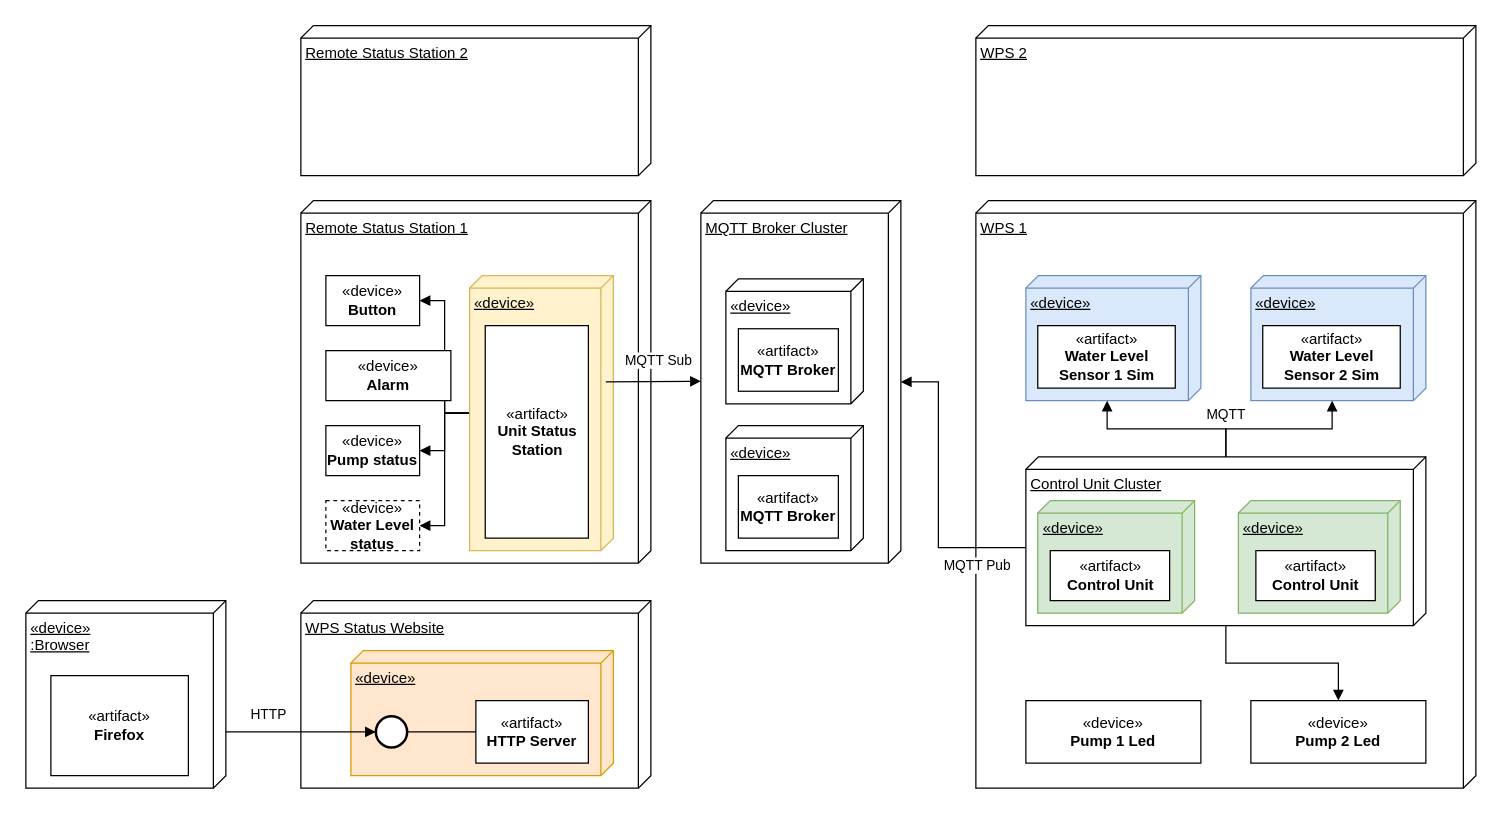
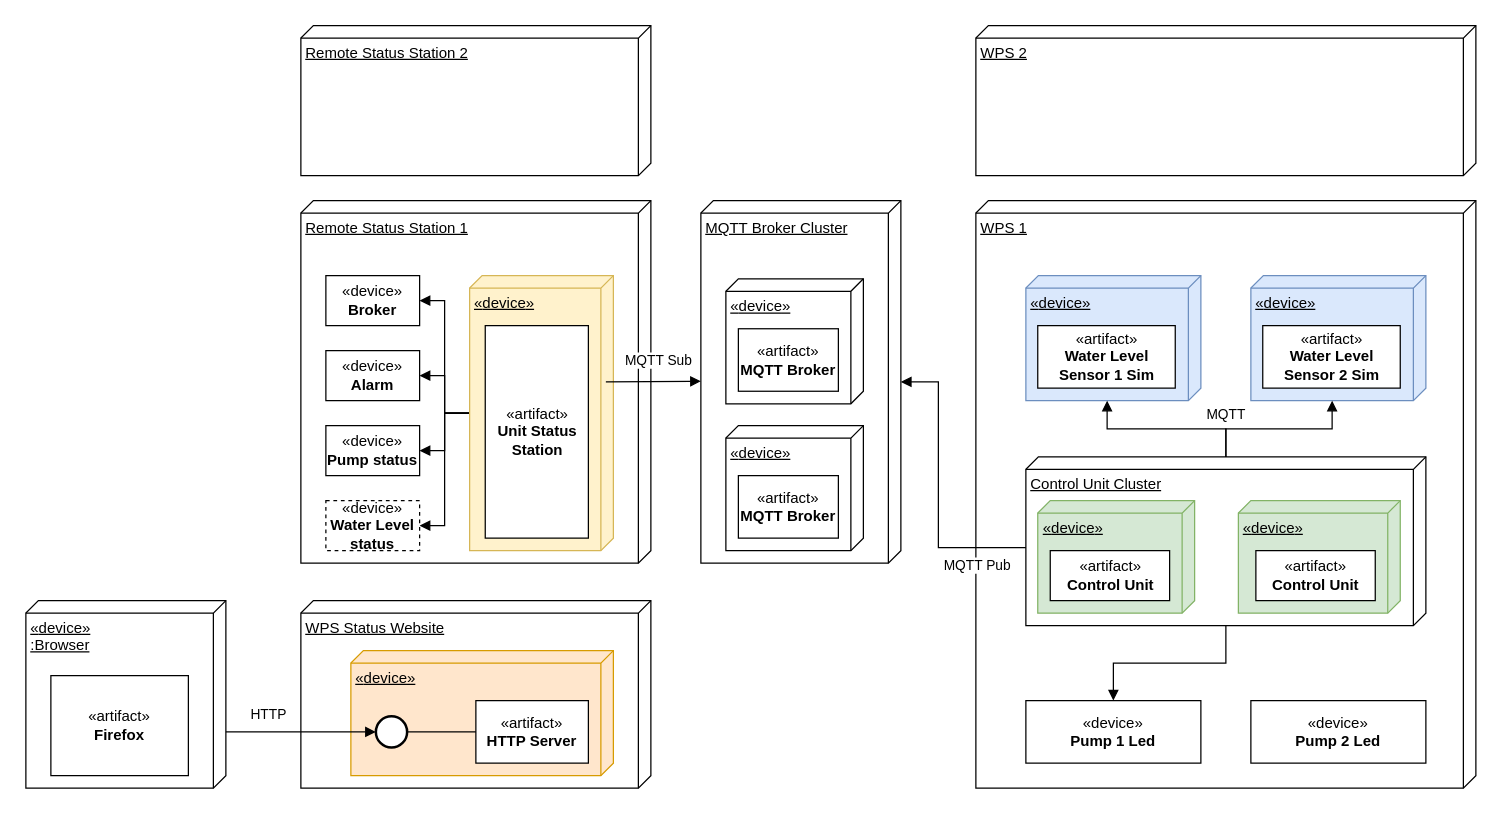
  <mxCell id="0" />
  <mxCell id="1" parent="0" />
  <mxCell id="2" value="MQTT Broker Cluster" style="verticalAlign=top;align=left;spacingTop=8;spacingLeft=2;spacingRight=12;shape=cube;size=10;direction=south;fontStyle=4;html=1;whiteSpace=wrap;" vertex="1" parent="1"><mxGeometry x="560" y="160" width="160" height="290" as="geometry" /></mxCell>
  <mxCell id="3" value="Remote Status Station 1" style="verticalAlign=top;align=left;spacingTop=8;spacingLeft=2;spacingRight=12;shape=cube;size=10;direction=south;fontStyle=4;html=1;whiteSpace=wrap;" parent="1" vertex="1"><mxGeometry x="240" y="160" width="280" height="290" as="geometry" /></mxCell>
  <mxCell id="4" value="WPS 1" style="verticalAlign=top;align=left;spacingTop=8;spacingLeft=2;spacingRight=12;shape=cube;size=10;direction=south;fontStyle=4;html=1;whiteSpace=wrap;" parent="1" vertex="1"><mxGeometry x="780" y="160" width="400" height="470" as="geometry" /></mxCell>
- <mxCell id="6" style="edgeStyle=orthogonalEdgeStyle;rounded=0;orthogonalLoop=1;jettySize=auto;html=1;endArrow=block;endFill=1;" parent="1" source="7" target="13" edge="1"><mxGeometry relative="1" as="geometry" /></mxCell>
+ <mxCell id="5" style="edgeStyle=orthogonalEdgeStyle;rounded=0;orthogonalLoop=1;jettySize=auto;html=1;endArrow=block;endFill=1;" parent="1" source="7" target="12" edge="1"><mxGeometry relative="1" as="geometry" /></mxCell>
  <mxCell id="7" value="Control Unit Cluster" style="verticalAlign=top;align=left;spacingTop=8;spacingLeft=2;spacingRight=12;shape=cube;size=10;direction=south;fontStyle=4;html=1;whiteSpace=wrap;" parent="1" vertex="1"><mxGeometry x="820" y="365" width="320" height="135" as="geometry" /></mxCell>
  <mxCell id="8" value="«&lt;span style=&quot;background-color: initial;&quot;&gt;device&lt;/span&gt;»" style="verticalAlign=top;align=left;spacingTop=8;spacingLeft=2;spacingRight=12;shape=cube;size=10;direction=south;fontStyle=4;html=1;whiteSpace=wrap;fillColor=#dae8fc;strokeColor=#6c8ebf;" parent="1" vertex="1"><mxGeometry x="820" y="220" width="140" height="100" as="geometry" /></mxCell>
  <mxCell id="9" value="«artifact»&lt;br&gt;&lt;b&gt;Water Level Sensor 1 Sim&lt;/b&gt;" style="html=1;whiteSpace=wrap;" parent="1" vertex="1"><mxGeometry x="829.5" y="260" width="110" height="50" as="geometry" /></mxCell>
  <mxCell id="10" value="«&lt;span style=&quot;background-color: initial;&quot;&gt;device&lt;/span&gt;»" style="verticalAlign=top;align=left;spacingTop=8;spacingLeft=2;spacingRight=12;shape=cube;size=10;direction=south;fontStyle=4;html=1;whiteSpace=wrap;fillColor=#dae8fc;strokeColor=#6c8ebf;" parent="1" vertex="1"><mxGeometry x="1000" y="220" width="140" height="100" as="geometry" /></mxCell>
  <mxCell id="11" value="«artifact»&lt;br&gt;&lt;b&gt;Water Level Sensor 2 Sim&lt;/b&gt;" style="html=1;whiteSpace=wrap;" parent="1" vertex="1"><mxGeometry x="1009.5" y="260" width="110" height="50" as="geometry" /></mxCell>
  <mxCell id="12" value="«device»&lt;br&gt;&lt;b&gt;Pump 1 Led&lt;/b&gt;" style="html=1;whiteSpace=wrap;" parent="1" vertex="1"><mxGeometry x="820" y="560" width="140" height="50" as="geometry" /></mxCell>
  <mxCell id="13" value="«device»&lt;br&gt;&lt;b&gt;Pump 2 Led&lt;/b&gt;" style="html=1;whiteSpace=wrap;" parent="1" vertex="1"><mxGeometry x="1000" y="560" width="140" height="50" as="geometry" /></mxCell>
  <mxCell id="14" value="WPS 2" style="verticalAlign=top;align=left;spacingTop=8;spacingLeft=2;spacingRight=12;shape=cube;size=10;direction=south;fontStyle=4;html=1;whiteSpace=wrap;" parent="1" vertex="1"><mxGeometry x="780" y="20" width="400" height="120" as="geometry" /></mxCell>
  <mxCell id="15" style="edgeStyle=orthogonalEdgeStyle;rounded=0;orthogonalLoop=1;jettySize=auto;html=1;entryX=0;entryY=0;entryDx=100;entryDy=75;entryPerimeter=0;endArrow=block;endFill=1;" parent="1" source="7" target="8" edge="1"><mxGeometry relative="1" as="geometry" /></mxCell>
  <mxCell id="16" value="MQTT" style="edgeLabel;html=1;align=center;verticalAlign=middle;resizable=0;points=[];labelBackgroundColor=none;" parent="15" vertex="1" connectable="0"><mxGeometry x="-0.345" y="2" relative="1" as="geometry"><mxPoint x="23" y="-14" as="offset" /></mxGeometry></mxCell>
  <mxCell id="17" style="edgeStyle=orthogonalEdgeStyle;rounded=0;orthogonalLoop=1;jettySize=auto;html=1;entryX=0;entryY=0;entryDx=100;entryDy=75;entryPerimeter=0;endArrow=block;endFill=1;" parent="1" source="7" target="10" edge="1"><mxGeometry relative="1" as="geometry" /></mxCell>
  <mxCell id="18" style="edgeStyle=orthogonalEdgeStyle;rounded=0;orthogonalLoop=1;jettySize=auto;html=1;entryX=1;entryY=0.5;entryDx=0;entryDy=0;endArrow=block;endFill=1;" parent="1" source="22" target="27" edge="1"><mxGeometry relative="1" as="geometry"><Array as="points"><mxPoint x="355" y="330" /><mxPoint x="355" y="240" /></Array></mxGeometry></mxCell>
  <mxCell id="19" style="edgeStyle=orthogonalEdgeStyle;rounded=0;orthogonalLoop=1;jettySize=auto;html=1;entryX=1;entryY=0.5;entryDx=0;entryDy=0;endArrow=block;endFill=1;" parent="1" source="22" target="26" edge="1"><mxGeometry relative="1" as="geometry" /></mxCell>
  <mxCell id="20" style="edgeStyle=orthogonalEdgeStyle;rounded=0;orthogonalLoop=1;jettySize=auto;html=1;entryX=1;entryY=0.5;entryDx=0;entryDy=0;endArrow=block;endFill=1;" parent="1" source="22" target="25" edge="1"><mxGeometry relative="1" as="geometry" /></mxCell>
  <mxCell id="21" style="edgeStyle=orthogonalEdgeStyle;rounded=0;orthogonalLoop=1;jettySize=auto;html=1;entryX=1;entryY=0.5;entryDx=0;entryDy=0;endArrow=block;endFill=1;" parent="1" source="22" target="24" edge="1"><mxGeometry relative="1" as="geometry" /></mxCell>
  <mxCell id="22" value="«&lt;span style=&quot;background-color: initial;&quot;&gt;device&lt;/span&gt;»" style="verticalAlign=top;align=left;spacingTop=8;spacingLeft=2;spacingRight=12;shape=cube;size=10;direction=south;fontStyle=4;html=1;whiteSpace=wrap;fillColor=#fff2cc;strokeColor=#d6b656;" parent="1" vertex="1"><mxGeometry x="375" y="220" width="115" height="220" as="geometry" /></mxCell>
  <mxCell id="23" value="«artifact»&lt;br&gt;&lt;b&gt;Unit Status &lt;br&gt;Station&lt;br&gt;&lt;/b&gt;" style="html=1;whiteSpace=wrap;" parent="1" vertex="1"><mxGeometry x="387.5" y="260" width="82.5" height="170" as="geometry" /></mxCell>
  <mxCell id="24" value="«device»&lt;br&gt;&lt;b&gt;Water Level status&lt;/b&gt;" style="html=1;whiteSpace=wrap;dashed=1;" parent="1" vertex="1"><mxGeometry x="260" y="400" width="75" height="40" as="geometry" /></mxCell>
  <mxCell id="25" value="«device»&lt;br&gt;&lt;b&gt;Pump status&lt;/b&gt;" style="html=1;whiteSpace=wrap;" parent="1" vertex="1"><mxGeometry x="260" y="340" width="75" height="40" as="geometry" /></mxCell>
- <mxCell id="26" value="«device»&lt;br&gt;&lt;b&gt;Alarm&lt;/b&gt;" style="html=1;whiteSpace=wrap;" parent="1" vertex="1"><mxGeometry x="260" y="280" width="100" height="40" as="geometry" /></mxCell>
- <mxCell id="27" value="«device»&lt;br&gt;&lt;b&gt;Button&lt;/b&gt;" style="html=1;whiteSpace=wrap;" parent="1" vertex="1"><mxGeometry x="260" y="220" width="75" height="40" as="geometry" /></mxCell>
+ <mxCell id="26" value="«device»&lt;br&gt;&lt;b&gt;Alarm&lt;/b&gt;" style="html=1;whiteSpace=wrap;" parent="1" vertex="1"><mxGeometry x="260" y="280" width="75" height="40" as="geometry" /></mxCell>
+ <mxCell id="27" value="«device»&lt;br&gt;&lt;b&gt;Broker&lt;/b&gt;" style="html=1;whiteSpace=wrap;" parent="1" vertex="1"><mxGeometry x="260" y="220" width="75" height="40" as="geometry" /></mxCell>
  <mxCell id="28" value="Remote Status Station 2" style="verticalAlign=top;align=left;spacingTop=8;spacingLeft=2;spacingRight=12;shape=cube;size=10;direction=south;fontStyle=4;html=1;whiteSpace=wrap;" parent="1" vertex="1"><mxGeometry x="240" y="20" width="280" height="120" as="geometry" /></mxCell>
  <mxCell id="29" value="WPS Status Website" style="verticalAlign=top;align=left;spacingTop=8;spacingLeft=2;spacingRight=12;shape=cube;size=10;direction=south;fontStyle=4;html=1;whiteSpace=wrap;" parent="1" vertex="1"><mxGeometry x="240" y="480" width="280" height="150" as="geometry" /></mxCell>
  <mxCell id="30" value="«&lt;span style=&quot;background-color: initial;&quot;&gt;device&lt;/span&gt;»" style="verticalAlign=top;align=left;spacingTop=8;spacingLeft=2;spacingRight=12;shape=cube;size=10;direction=south;fontStyle=4;html=1;whiteSpace=wrap;fillColor=#ffe6cc;strokeColor=#d79b00;" parent="1" vertex="1"><mxGeometry x="280" y="520" width="210" height="100" as="geometry" /></mxCell>
  <mxCell id="31" value="«artifact»&lt;br&gt;&lt;b&gt;HTTP Server&lt;/b&gt;" style="html=1;whiteSpace=wrap;" parent="1" vertex="1"><mxGeometry x="380" y="560" width="90" height="50" as="geometry" /></mxCell>
  <mxCell id="32" value="«&lt;span style=&quot;border-color: var(--border-color); color: rgb(0, 0, 0); background-color: initial;&quot;&gt;device&lt;/span&gt;&lt;span style=&quot;color: rgb(0, 0, 0);&quot;&gt;»&lt;br&gt;:Browser&lt;br&gt;&lt;/span&gt;" style="verticalAlign=top;align=left;spacingTop=8;spacingLeft=2;spacingRight=12;shape=cube;size=10;direction=south;fontStyle=4;html=1;whiteSpace=wrap;" parent="1" vertex="1"><mxGeometry x="20" y="480" width="160" height="150" as="geometry" /></mxCell>
  <mxCell id="33" value="«artifact»&lt;br&gt;&lt;b&gt;Firefox&lt;/b&gt;" style="html=1;whiteSpace=wrap;" parent="1" vertex="1"><mxGeometry x="40" y="540" width="110" height="80" as="geometry" /></mxCell>
  <mxCell id="34" style="edgeStyle=orthogonalEdgeStyle;rounded=0;orthogonalLoop=1;jettySize=auto;html=1;entryX=0;entryY=0.5;entryDx=0;entryDy=0;endArrow=block;endFill=1;" parent="1" source="32" target="37" edge="1"><mxGeometry relative="1" as="geometry"><Array as="points"><mxPoint x="230" y="585" /><mxPoint x="230" y="585" /></Array></mxGeometry></mxCell>
  <mxCell id="35" value="HTTP" style="edgeLabel;html=1;align=center;verticalAlign=middle;resizable=0;points=[];" parent="34" vertex="1" connectable="0"><mxGeometry x="-0.35" y="-2" relative="1" as="geometry"><mxPoint x="-6" y="-17" as="offset" /></mxGeometry></mxCell>
  <mxCell id="36" style="edgeStyle=orthogonalEdgeStyle;rounded=0;orthogonalLoop=1;jettySize=auto;html=1;entryX=0;entryY=0.5;entryDx=0;entryDy=0;endArrow=none;endFill=0;" parent="1" source="37" target="31" edge="1"><mxGeometry relative="1" as="geometry" /></mxCell>
  <mxCell id="37" value="" style="ellipse;whiteSpace=wrap;html=1;aspect=fixed;strokeWidth=2;" parent="1" vertex="1"><mxGeometry x="300" y="572.5" width="25" height="25" as="geometry" /></mxCell>
  <mxCell id="38" value="«&lt;span style=&quot;background-color: initial;&quot;&gt;device&lt;/span&gt;»" style="verticalAlign=top;align=left;spacingTop=8;spacingLeft=2;spacingRight=12;shape=cube;size=10;direction=south;fontStyle=4;html=1;whiteSpace=wrap;" vertex="1" parent="1"><mxGeometry x="580" y="222.5" width="110" height="100" as="geometry" /></mxCell>
  <mxCell id="39" value="«artifact»&lt;br&gt;&lt;b&gt;MQTT Broker&lt;/b&gt;" style="html=1;whiteSpace=wrap;" vertex="1" parent="1"><mxGeometry x="590" y="262.5" width="80" height="50" as="geometry" /></mxCell>
  <mxCell id="40" value="«&lt;span style=&quot;background-color: initial;&quot;&gt;device&lt;/span&gt;»" style="verticalAlign=top;align=left;spacingTop=8;spacingLeft=2;spacingRight=12;shape=cube;size=10;direction=south;fontStyle=4;html=1;whiteSpace=wrap;" vertex="1" parent="1"><mxGeometry x="580" y="340" width="110" height="100" as="geometry" /></mxCell>
  <mxCell id="41" value="«&lt;span style=&quot;background-color: initial;&quot;&gt;device&lt;/span&gt;»" style="verticalAlign=top;align=left;spacingTop=8;spacingLeft=2;spacingRight=12;shape=cube;size=10;direction=south;fontStyle=4;html=1;whiteSpace=wrap;fillColor=#d5e8d4;strokeColor=#82b366;" vertex="1" parent="1"><mxGeometry x="990" y="400" width="129.5" height="90" as="geometry" /></mxCell>
  <mxCell id="42" value="«artifact»&lt;br&gt;&lt;b&gt;MQTT Broker&lt;/b&gt;" style="html=1;whiteSpace=wrap;" vertex="1" parent="1"><mxGeometry x="590" y="380" width="80" height="50" as="geometry" /></mxCell>
  <mxCell id="43" value="«artifact»&lt;br&gt;&lt;b&gt;Control Unit&lt;/b&gt;" style="html=1;whiteSpace=wrap;" parent="1" vertex="1"><mxGeometry x="1004" y="440" width="95.5" height="40" as="geometry" /></mxCell>
  <mxCell id="44" value="«&lt;span style=&quot;background-color: initial;&quot;&gt;device&lt;/span&gt;»" style="verticalAlign=top;align=left;spacingTop=8;spacingLeft=2;spacingRight=12;shape=cube;size=10;direction=south;fontStyle=4;html=1;whiteSpace=wrap;fillColor=#d5e8d4;strokeColor=#82b366;" vertex="1" parent="1"><mxGeometry x="829.5" y="400" width="125.5" height="90" as="geometry" /></mxCell>
  <mxCell id="45" value="«artifact»&lt;br&gt;&lt;b&gt;Control Unit&lt;/b&gt;" style="html=1;whiteSpace=wrap;" vertex="1" parent="1"><mxGeometry x="839.5" y="440" width="95.5" height="40" as="geometry" /></mxCell>
  <mxCell id="46" value="" style="endArrow=block;html=1;rounded=0;exitX=0;exitY=0;exitDx=72.5;exitDy=320;exitPerimeter=0;entryX=0;entryY=0;entryDx=145;entryDy=0;entryPerimeter=0;edgeStyle=orthogonalEdgeStyle;endFill=1;" edge="1" parent="1" source="7" target="2"><mxGeometry width="50" height="50" relative="1" as="geometry"><mxPoint x="480" y="460" as="sourcePoint" /><mxPoint x="530" y="410" as="targetPoint" /><Array as="points"><mxPoint x="750" y="438" /><mxPoint x="750" y="305" /></Array></mxGeometry></mxCell>
  <mxCell id="47" value="MQTT Pub" style="edgeLabel;html=1;align=center;verticalAlign=middle;resizable=0;points=[];" vertex="1" connectable="0" parent="46"><mxGeometry x="0.062" y="-2" relative="1" as="geometry"><mxPoint x="28" y="67" as="offset" /></mxGeometry></mxCell>
  <mxCell id="48" value="" style="endArrow=none;html=1;rounded=0;exitX=0.497;exitY=1.006;exitDx=0;exitDy=0;exitPerimeter=0;endFill=0;startArrow=block;startFill=1;" edge="1" parent="1"><mxGeometry width="50" height="50" relative="1" as="geometry"><mxPoint x="560" y="304.5" as="sourcePoint" /><mxPoint x="484" y="305" as="targetPoint" /></mxGeometry></mxCell>
  <mxCell id="49" value="MQTT Sub" style="edgeLabel;html=1;align=center;verticalAlign=middle;resizable=0;points=[];" vertex="1" connectable="0" parent="48"><mxGeometry x="-0.012" y="1" relative="1" as="geometry"><mxPoint x="3" y="-18" as="offset" /></mxGeometry></mxCell>
